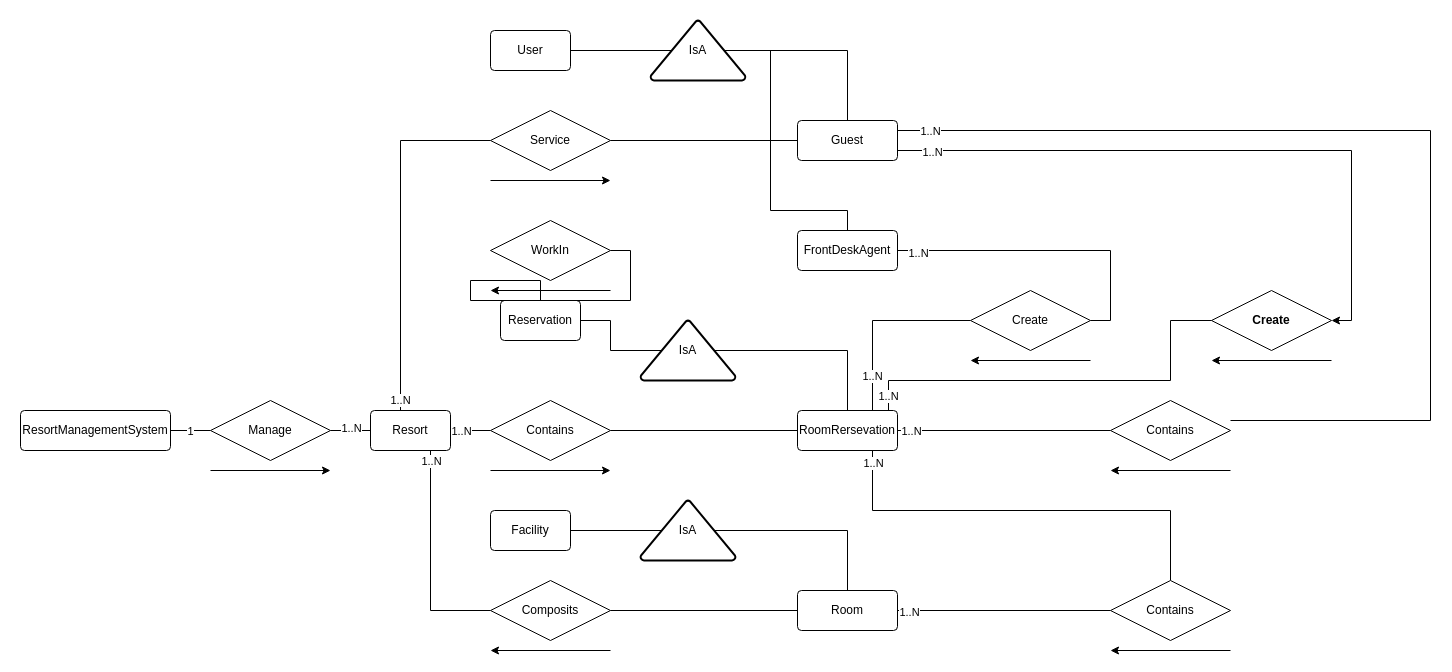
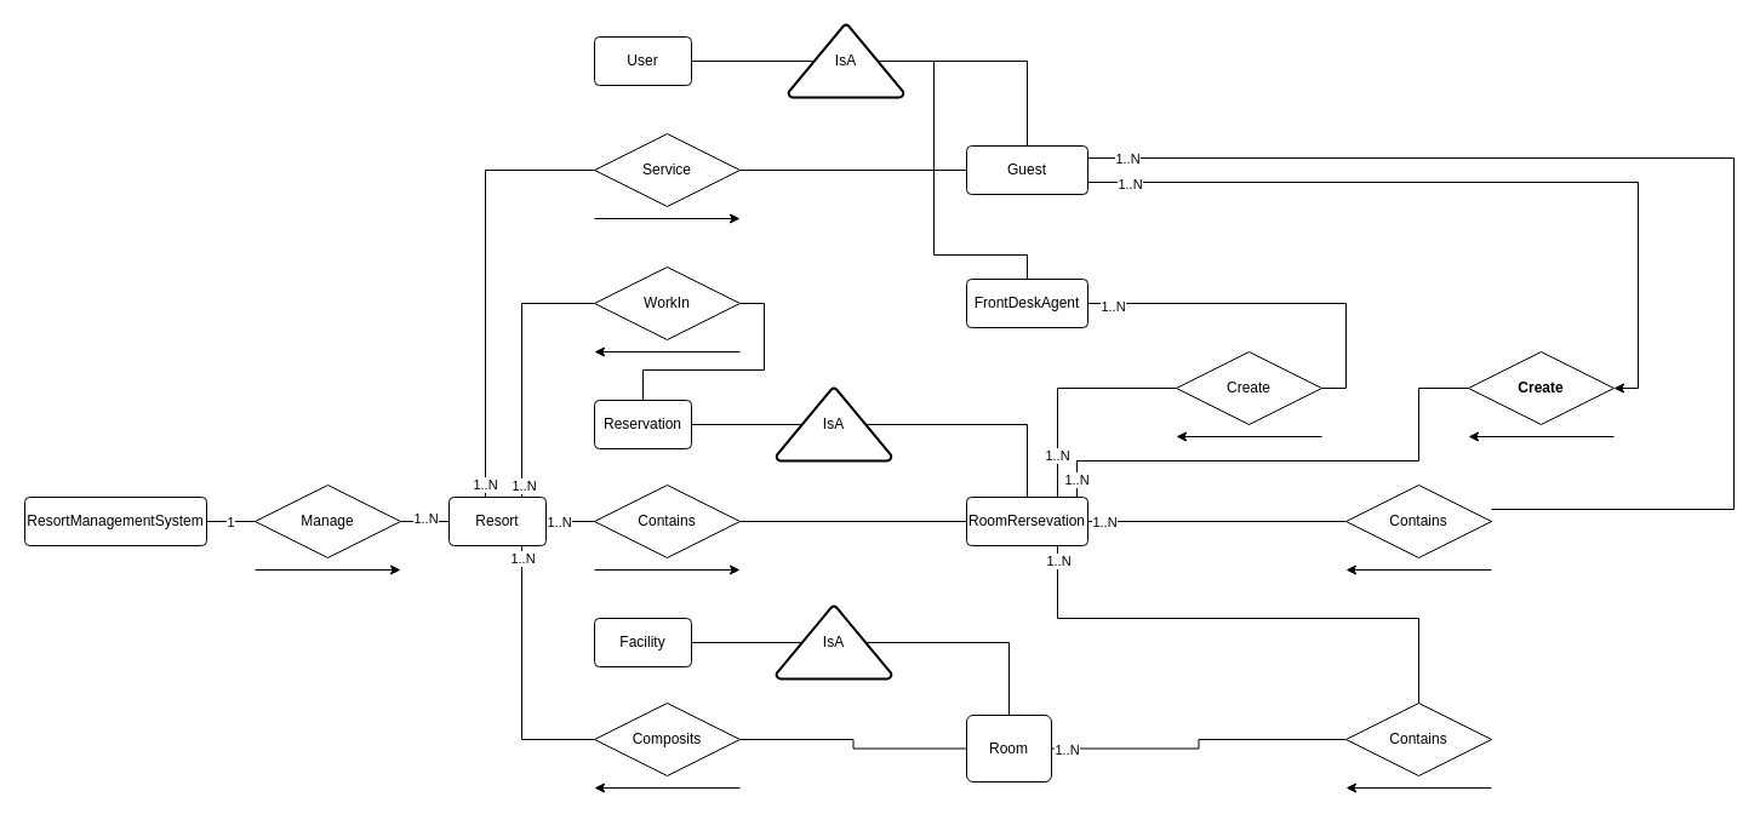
  <mxCell id="0" />
  <mxCell id="1" parent="0" />
  <mxCell id="2" style="edgeStyle=orthogonalEdgeStyle;rounded=0;orthogonalLoop=1;jettySize=auto;html=1;exitX=1;exitY=0.5;exitDx=0;exitDy=0;entryX=0;entryY=0.5;entryDx=0;entryDy=0;endArrow=none;endFill=0;" edge="1" parent="1" source="4" target="7"><mxGeometry relative="1" as="geometry" /></mxCell>
  <mxCell id="3" value="1" style="edgeLabel;html=1;align=center;verticalAlign=middle;resizable=0;points=[];" vertex="1" connectable="0" parent="2"><mxGeometry x="-0.064" relative="1" as="geometry"><mxPoint as="offset" /></mxGeometry></mxCell>
  <mxCell id="4" value="ResortManagementSystem" style="rounded=1;arcSize=10;whiteSpace=wrap;html=1;align=center;" vertex="1" parent="1"><mxGeometry x="20" y="410" width="150" height="40" as="geometry" /></mxCell>
  <mxCell id="5" style="edgeStyle=orthogonalEdgeStyle;rounded=0;orthogonalLoop=1;jettySize=auto;html=1;exitX=1;exitY=0.5;exitDx=0;exitDy=0;entryX=0;entryY=0.5;entryDx=0;entryDy=0;endArrow=none;endFill=0;" edge="1" parent="1" source="7" target="10"><mxGeometry relative="1" as="geometry" /></mxCell>
  <mxCell id="6" value="1..N" style="edgeLabel;html=1;align=center;verticalAlign=middle;resizable=0;points=[];" vertex="1" connectable="0" parent="5"><mxGeometry y="3" relative="1" as="geometry"><mxPoint as="offset" /></mxGeometry></mxCell>
  <mxCell id="7" value="Manage" style="shape=rhombus;perimeter=rhombusPerimeter;whiteSpace=wrap;html=1;align=center;" vertex="1" parent="1"><mxGeometry x="210" y="400" width="120" height="60" as="geometry" /></mxCell>
+ <mxCell id="8" style="edgeStyle=orthogonalEdgeStyle;rounded=0;orthogonalLoop=1;jettySize=auto;html=1;exitX=0.75;exitY=0;exitDx=0;exitDy=0;entryX=0;entryY=0.5;entryDx=0;entryDy=0;endArrow=none;endFill=0;" edge="1" parent="1" source="10" target="56"><mxGeometry relative="1" as="geometry" /></mxCell>
+ <mxCell id="9" value="1..N" style="edgeLabel;html=1;align=center;verticalAlign=middle;resizable=0;points=[];" vertex="1" connectable="0" parent="8"><mxGeometry x="-0.746" y="-1" relative="1" as="geometry"><mxPoint y="18" as="offset" /></mxGeometry></mxCell>
  <mxCell id="10" value="Resort" style="rounded=1;arcSize=10;whiteSpace=wrap;html=1;align=center;" vertex="1" parent="1"><mxGeometry x="370" y="410" width="80" height="40" as="geometry" /></mxCell>
  <mxCell id="11" value="1..N" style="edgeStyle=orthogonalEdgeStyle;rounded=0;orthogonalLoop=1;jettySize=auto;html=1;exitX=0;exitY=0.5;exitDx=0;exitDy=0;entryX=0.75;entryY=0;entryDx=0;entryDy=0;endArrow=none;endFill=0;" edge="1" parent="1" source="13" target="10"><mxGeometry x="0.795" relative="1" as="geometry"><Array as="points"><mxPoint x="400" y="140" /><mxPoint x="400" y="410" /></Array><mxPoint as="offset" /></mxGeometry></mxCell>
  <mxCell id="12" style="edgeStyle=orthogonalEdgeStyle;rounded=0;orthogonalLoop=1;jettySize=auto;html=1;exitX=1;exitY=0.5;exitDx=0;exitDy=0;entryX=0;entryY=0.5;entryDx=0;entryDy=0;endArrow=none;endFill=0;" edge="1" parent="1" source="13" target="41"><mxGeometry relative="1" as="geometry" /></mxCell>
  <mxCell id="13" value="Service" style="shape=rhombus;perimeter=rhombusPerimeter;whiteSpace=wrap;html=1;align=center;" vertex="1" parent="1"><mxGeometry x="490" y="110" width="120" height="60" as="geometry" /></mxCell>
  <mxCell id="14" style="edgeStyle=orthogonalEdgeStyle;rounded=0;orthogonalLoop=1;jettySize=auto;html=1;exitX=0;exitY=0.5;exitDx=0;exitDy=0;entryX=1;entryY=0.5;entryDx=0;entryDy=0;endArrow=none;endFill=0;" edge="1" parent="1" source="17" target="10"><mxGeometry relative="1" as="geometry" /></mxCell>
  <mxCell id="15" value="1..N" style="edgeLabel;html=1;align=center;verticalAlign=middle;resizable=0;points=[];" vertex="1" connectable="0" parent="14"><mxGeometry x="-0.114" y="-2" relative="1" as="geometry"><mxPoint x="-12" y="2" as="offset" /></mxGeometry></mxCell>
  <mxCell id="16" style="edgeStyle=orthogonalEdgeStyle;rounded=0;orthogonalLoop=1;jettySize=auto;html=1;exitX=1;exitY=0.5;exitDx=0;exitDy=0;entryX=0;entryY=0.5;entryDx=0;entryDy=0;endArrow=none;endFill=0;" edge="1" parent="1" source="17" target="50"><mxGeometry relative="1" as="geometry" /></mxCell>
  <mxCell id="17" value="Contains" style="shape=rhombus;perimeter=rhombusPerimeter;whiteSpace=wrap;html=1;align=center;" vertex="1" parent="1"><mxGeometry x="490" y="400" width="120" height="60" as="geometry" /></mxCell>
  <mxCell id="18" style="edgeStyle=orthogonalEdgeStyle;rounded=0;orthogonalLoop=1;jettySize=auto;html=1;exitX=0;exitY=0.5;exitDx=0;exitDy=0;entryX=0.75;entryY=1;entryDx=0;entryDy=0;endArrow=none;endFill=0;" edge="1" parent="1" source="21" target="10"><mxGeometry relative="1" as="geometry" /></mxCell>
  <mxCell id="19" value="1..N" style="edgeLabel;html=1;align=center;verticalAlign=middle;resizable=0;points=[];" vertex="1" connectable="0" parent="18"><mxGeometry x="0.382" y="-2" relative="1" as="geometry"><mxPoint x="-2" y="-58" as="offset" /></mxGeometry></mxCell>
  <mxCell id="20" style="edgeStyle=orthogonalEdgeStyle;rounded=0;orthogonalLoop=1;jettySize=auto;html=1;exitX=1;exitY=0.5;exitDx=0;exitDy=0;entryX=0;entryY=0.5;entryDx=0;entryDy=0;endArrow=none;endFill=0;" edge="1" parent="1" source="21" target="32"><mxGeometry relative="1" as="geometry" /></mxCell>
  <mxCell id="21" value="Composits" style="shape=rhombus;perimeter=rhombusPerimeter;whiteSpace=wrap;html=1;align=center;" vertex="1" parent="1"><mxGeometry x="490" y="580" width="120" height="60" as="geometry" /></mxCell>
  <mxCell id="22" value="User" style="rounded=1;arcSize=10;whiteSpace=wrap;html=1;align=center;" vertex="1" parent="1"><mxGeometry x="490" y="30" width="80" height="40" as="geometry" /></mxCell>
- <mxCell id="23" value="Reservation" style="rounded=1;arcSize=10;whiteSpace=wrap;html=1;align=center;" vertex="1" parent="1"><mxGeometry x="500" y="300" width="80" height="40" as="geometry" /></mxCell>
+ <mxCell id="23" value="Reservation" style="rounded=1;arcSize=10;whiteSpace=wrap;html=1;align=center;" vertex="1" parent="1"><mxGeometry x="490" y="330" width="80" height="40" as="geometry" /></mxCell>
  <mxCell id="24" style="edgeStyle=orthogonalEdgeStyle;rounded=0;orthogonalLoop=1;jettySize=auto;html=1;exitX=1;exitY=0.5;exitDx=0;exitDy=0;entryX=0.22;entryY=0.5;entryDx=0;entryDy=0;endArrow=none;endFill=0;entryPerimeter=0;" edge="1" parent="1" source="25" target="31"><mxGeometry relative="1" as="geometry"><mxPoint x="640" y="530" as="targetPoint" /></mxGeometry></mxCell>
  <mxCell id="25" value="Facility" style="rounded=1;arcSize=10;whiteSpace=wrap;html=1;align=center;" vertex="1" parent="1"><mxGeometry x="490" y="510" width="80" height="40" as="geometry" /></mxCell>
  <mxCell id="26" value="" style="endArrow=classic;html=1;rounded=0;" edge="1" parent="1"><mxGeometry width="50" height="50" relative="1" as="geometry"><mxPoint x="210" y="470" as="sourcePoint" /><mxPoint x="330" y="470" as="targetPoint" /></mxGeometry></mxCell>
  <mxCell id="27" value="" style="endArrow=classic;html=1;rounded=0;" edge="1" parent="1"><mxGeometry width="50" height="50" relative="1" as="geometry"><mxPoint x="490" y="180" as="sourcePoint" /><mxPoint x="610" y="180" as="targetPoint" /></mxGeometry></mxCell>
  <mxCell id="28" value="" style="endArrow=classic;html=1;rounded=0;" edge="1" parent="1"><mxGeometry width="50" height="50" relative="1" as="geometry"><mxPoint x="490" y="470" as="sourcePoint" /><mxPoint x="610" y="470" as="targetPoint" /></mxGeometry></mxCell>
  <mxCell id="29" value="" style="endArrow=classic;html=1;rounded=0;" edge="1" parent="1"><mxGeometry width="50" height="50" relative="1" as="geometry"><mxPoint x="610" y="650" as="sourcePoint" /><mxPoint x="490" y="650" as="targetPoint" /></mxGeometry></mxCell>
  <mxCell id="30" style="edgeStyle=orthogonalEdgeStyle;rounded=0;orthogonalLoop=1;jettySize=auto;html=1;exitX=0.78;exitY=0.5;exitDx=0;exitDy=0;exitPerimeter=0;entryX=0.5;entryY=0;entryDx=0;entryDy=0;endArrow=none;endFill=0;" edge="1" parent="1" source="31" target="32"><mxGeometry relative="1" as="geometry" /></mxCell>
  <mxCell id="31" value="IsA" style="strokeWidth=2;html=1;shape=mxgraph.flowchart.extract_or_measurement;whiteSpace=wrap;" vertex="1" parent="1"><mxGeometry x="640" y="500" width="95" height="60" as="geometry" /></mxCell>
- <mxCell id="32" value="Room" style="rounded=1;arcSize=10;whiteSpace=wrap;html=1;align=center;" vertex="1" parent="1"><mxGeometry x="797" y="590" width="100" height="40" as="geometry" /></mxCell>
+ <mxCell id="32" value="Room" style="rounded=1;arcSize=10;whiteSpace=wrap;html=1;align=center;" vertex="1" parent="1"><mxGeometry x="797" y="590" width="70" height="55" as="geometry" /></mxCell>
  <mxCell id="33" style="edgeStyle=orthogonalEdgeStyle;rounded=0;orthogonalLoop=1;jettySize=auto;html=1;exitX=0.78;exitY=0.5;exitDx=0;exitDy=0;exitPerimeter=0;entryX=0.5;entryY=0;entryDx=0;entryDy=0;endArrow=none;endFill=0;" edge="1" parent="1" source="34" target="50"><mxGeometry relative="1" as="geometry" /></mxCell>
  <mxCell id="34" value="IsA" style="strokeWidth=2;html=1;shape=mxgraph.flowchart.extract_or_measurement;whiteSpace=wrap;" vertex="1" parent="1"><mxGeometry x="640" y="320" width="95" height="60" as="geometry" /></mxCell>
  <mxCell id="35" style="edgeStyle=orthogonalEdgeStyle;rounded=0;orthogonalLoop=1;jettySize=auto;html=1;exitX=1;exitY=0.5;exitDx=0;exitDy=0;entryX=0.22;entryY=0.5;entryDx=0;entryDy=0;entryPerimeter=0;endArrow=none;endFill=0;" edge="1" parent="1" source="23" target="34"><mxGeometry relative="1" as="geometry" /></mxCell>
  <mxCell id="36" style="edgeStyle=orthogonalEdgeStyle;rounded=0;orthogonalLoop=1;jettySize=auto;html=1;exitX=0.78;exitY=0.5;exitDx=0;exitDy=0;exitPerimeter=0;entryX=0.5;entryY=0;entryDx=0;entryDy=0;endArrow=none;endFill=0;" edge="1" parent="1" source="38" target="41"><mxGeometry relative="1" as="geometry" /></mxCell>
  <mxCell id="37" style="edgeStyle=orthogonalEdgeStyle;rounded=0;orthogonalLoop=1;jettySize=auto;html=1;exitX=0.78;exitY=0.5;exitDx=0;exitDy=0;exitPerimeter=0;entryX=0.5;entryY=0;entryDx=0;entryDy=0;endArrow=none;endFill=0;" edge="1" parent="1" source="38" target="45"><mxGeometry relative="1" as="geometry"><Array as="points"><mxPoint x="770" y="50" /><mxPoint x="770" y="210" /><mxPoint x="847" y="210" /></Array></mxGeometry></mxCell>
  <mxCell id="38" value="IsA" style="strokeWidth=2;html=1;shape=mxgraph.flowchart.extract_or_measurement;whiteSpace=wrap;" vertex="1" parent="1"><mxGeometry x="650" y="20" width="95" height="60" as="geometry" /></mxCell>
  <mxCell id="39" style="edgeStyle=orthogonalEdgeStyle;rounded=0;orthogonalLoop=1;jettySize=auto;html=1;exitX=1;exitY=0.75;exitDx=0;exitDy=0;entryX=1;entryY=0.5;entryDx=0;entryDy=0;" edge="1" parent="1" source="41" target="66"><mxGeometry relative="1" as="geometry" /></mxCell>
  <mxCell id="40" value="1..N" style="edgeLabel;html=1;align=center;verticalAlign=middle;resizable=0;points=[];" connectable="0" vertex="1" parent="39"><mxGeometry x="-0.895" y="-1" relative="1" as="geometry"><mxPoint as="offset" /></mxGeometry></mxCell>
  <mxCell id="41" value="Guest" style="rounded=1;arcSize=10;whiteSpace=wrap;html=1;align=center;" vertex="1" parent="1"><mxGeometry x="797" y="120" width="100" height="40" as="geometry" /></mxCell>
  <mxCell id="42" style="edgeStyle=orthogonalEdgeStyle;rounded=0;orthogonalLoop=1;jettySize=auto;html=1;exitX=1;exitY=0.5;exitDx=0;exitDy=0;entryX=0.22;entryY=0.5;entryDx=0;entryDy=0;entryPerimeter=0;endArrow=none;endFill=0;" edge="1" parent="1" source="22" target="38"><mxGeometry relative="1" as="geometry" /></mxCell>
  <mxCell id="43" style="edgeStyle=orthogonalEdgeStyle;rounded=0;orthogonalLoop=1;jettySize=auto;html=1;exitX=1;exitY=0.5;exitDx=0;exitDy=0;entryX=1;entryY=0.5;entryDx=0;entryDy=0;endArrow=none;endFill=0;" edge="1" parent="1" source="45" target="64"><mxGeometry relative="1" as="geometry" /></mxCell>
  <mxCell id="44" value="1..N" style="edgeLabel;html=1;align=center;verticalAlign=middle;resizable=0;points=[];" connectable="0" vertex="1" parent="43"><mxGeometry x="-0.869" y="-2" relative="1" as="geometry"><mxPoint as="offset" /></mxGeometry></mxCell>
  <mxCell id="45" value="FrontDeskAgent" style="rounded=1;arcSize=10;whiteSpace=wrap;html=1;align=center;" vertex="1" parent="1"><mxGeometry x="797" y="230" width="100" height="40" as="geometry" /></mxCell>
  <mxCell id="46" style="edgeStyle=orthogonalEdgeStyle;rounded=0;orthogonalLoop=1;jettySize=auto;html=1;exitX=1;exitY=0.5;exitDx=0;exitDy=0;entryX=0;entryY=0.5;entryDx=0;entryDy=0;endArrow=none;endFill=0;" edge="1" parent="1" source="50" target="53"><mxGeometry relative="1" as="geometry" /></mxCell>
  <mxCell id="47" value="1..N" style="edgeLabel;html=1;align=center;verticalAlign=middle;resizable=0;points=[];" vertex="1" connectable="0" parent="46"><mxGeometry x="-0.896" y="1" relative="1" as="geometry"><mxPoint x="2" y="1" as="offset" /></mxGeometry></mxCell>
  <mxCell id="48" style="edgeStyle=orthogonalEdgeStyle;rounded=0;orthogonalLoop=1;jettySize=auto;html=1;exitX=0.75;exitY=1;exitDx=0;exitDy=0;entryX=0.5;entryY=0;entryDx=0;entryDy=0;endArrow=none;endFill=0;" edge="1" parent="1" source="50" target="60"><mxGeometry relative="1" as="geometry"><Array as="points"><mxPoint x="872" y="510" /><mxPoint x="1170" y="510" /></Array></mxGeometry></mxCell>
  <mxCell id="49" value="1..N" style="edgeLabel;html=1;align=center;verticalAlign=middle;resizable=0;points=[];" vertex="1" connectable="0" parent="48"><mxGeometry x="-0.944" relative="1" as="geometry"><mxPoint as="offset" /></mxGeometry></mxCell>
  <mxCell id="50" value="RoomRersevation" style="rounded=1;arcSize=10;whiteSpace=wrap;html=1;align=center;" vertex="1" parent="1"><mxGeometry x="797" y="410" width="100" height="40" as="geometry" /></mxCell>
  <mxCell id="51" style="edgeStyle=orthogonalEdgeStyle;rounded=0;orthogonalLoop=1;jettySize=auto;html=1;exitX=1;exitY=0.5;exitDx=0;exitDy=0;entryX=1;entryY=0.5;entryDx=0;entryDy=0;endArrow=none;endFill=0;" edge="1" parent="1"><mxGeometry relative="1" as="geometry"><mxPoint x="1230" y="420" as="sourcePoint" /><mxPoint x="897" y="130" as="targetPoint" /><Array as="points"><mxPoint x="1430" y="420" /><mxPoint x="1430" y="130" /></Array></mxGeometry></mxCell>
  <mxCell id="52" value="1..N" style="edgeLabel;html=1;align=center;verticalAlign=middle;resizable=0;points=[];" connectable="0" vertex="1" parent="51"><mxGeometry x="0.937" relative="1" as="geometry"><mxPoint as="offset" /></mxGeometry></mxCell>
  <mxCell id="53" value="Contains" style="shape=rhombus;perimeter=rhombusPerimeter;whiteSpace=wrap;html=1;align=center;" vertex="1" parent="1"><mxGeometry x="1110" y="400" width="120" height="60" as="geometry" /></mxCell>
  <mxCell id="54" value="" style="endArrow=classic;html=1;rounded=0;" edge="1" parent="1"><mxGeometry width="50" height="50" relative="1" as="geometry"><mxPoint x="1230" y="470" as="sourcePoint" /><mxPoint x="1110" y="470" as="targetPoint" /></mxGeometry></mxCell>
  <mxCell id="55" style="edgeStyle=orthogonalEdgeStyle;rounded=0;orthogonalLoop=1;jettySize=auto;html=1;exitX=1;exitY=0.5;exitDx=0;exitDy=0;endArrow=none;endFill=0;" edge="1" parent="1" source="56" target="23"><mxGeometry relative="1" as="geometry" /></mxCell>
  <mxCell id="56" value="WorkIn" style="shape=rhombus;perimeter=rhombusPerimeter;whiteSpace=wrap;html=1;align=center;" vertex="1" parent="1"><mxGeometry x="490" y="220" width="120" height="60" as="geometry" /></mxCell>
  <mxCell id="57" value="" style="endArrow=classic;html=1;rounded=0;" edge="1" parent="1"><mxGeometry width="50" height="50" relative="1" as="geometry"><mxPoint x="610" y="290" as="sourcePoint" /><mxPoint x="490" y="290" as="targetPoint" /></mxGeometry></mxCell>
  <mxCell id="58" style="edgeStyle=orthogonalEdgeStyle;rounded=0;orthogonalLoop=1;jettySize=auto;html=1;exitX=0;exitY=0.5;exitDx=0;exitDy=0;entryX=1;entryY=0.5;entryDx=0;entryDy=0;endArrow=none;endFill=0;" edge="1" parent="1" source="60" target="32"><mxGeometry relative="1" as="geometry" /></mxCell>
  <mxCell id="59" value="1..N" style="edgeLabel;html=1;align=center;verticalAlign=middle;resizable=0;points=[];" vertex="1" connectable="0" parent="58"><mxGeometry x="0.901" y="1" relative="1" as="geometry"><mxPoint as="offset" /></mxGeometry></mxCell>
  <mxCell id="60" value="Contains" style="shape=rhombus;perimeter=rhombusPerimeter;whiteSpace=wrap;html=1;align=center;" vertex="1" parent="1"><mxGeometry x="1110" y="580" width="120" height="60" as="geometry" /></mxCell>
  <mxCell id="61" value="" style="endArrow=classic;html=1;rounded=0;" edge="1" parent="1"><mxGeometry width="50" height="50" relative="1" as="geometry"><mxPoint x="1230" y="650" as="sourcePoint" /><mxPoint x="1110" y="650" as="targetPoint" /></mxGeometry></mxCell>
  <mxCell id="62" style="edgeStyle=orthogonalEdgeStyle;rounded=0;orthogonalLoop=1;jettySize=auto;html=1;exitX=0;exitY=0.5;exitDx=0;exitDy=0;entryX=0.75;entryY=0;entryDx=0;entryDy=0;endArrow=none;endFill=0;" edge="1" parent="1" source="64" target="50"><mxGeometry relative="1" as="geometry" /></mxCell>
  <mxCell id="63" value="1..N" style="edgeLabel;html=1;align=center;verticalAlign=middle;resizable=0;points=[];" connectable="0" vertex="1" parent="62"><mxGeometry x="0.63" y="-1" relative="1" as="geometry"><mxPoint as="offset" /></mxGeometry></mxCell>
  <mxCell id="64" value="Create" style="shape=rhombus;perimeter=rhombusPerimeter;whiteSpace=wrap;html=1;align=center;" vertex="1" parent="1"><mxGeometry x="970" y="290" width="120" height="60" as="geometry" /></mxCell>
  <mxCell id="65" value="" style="endArrow=classic;html=1;rounded=0;" edge="1" parent="1"><mxGeometry width="50" height="50" relative="1" as="geometry"><mxPoint x="1090" y="360" as="sourcePoint" /><mxPoint x="970" y="360" as="targetPoint" /></mxGeometry></mxCell>
  <mxCell id="66" value="Create" style="shape=rhombus;perimeter=rhombusPerimeter;whiteSpace=wrap;html=1;align=center;fontStyle=1" vertex="1" parent="1"><mxGeometry x="1211" y="290" width="120" height="60" as="geometry" /></mxCell>
  <mxCell id="67" value="" style="endArrow=classic;html=1;rounded=0;" edge="1" parent="1"><mxGeometry width="50" height="50" relative="1" as="geometry"><mxPoint x="1331" y="360" as="sourcePoint" /><mxPoint x="1211" y="360" as="targetPoint" /></mxGeometry></mxCell>
  <mxCell id="68" style="edgeStyle=orthogonalEdgeStyle;rounded=0;orthogonalLoop=1;jettySize=auto;html=1;exitX=0;exitY=0.5;exitDx=0;exitDy=0;entryX=0.91;entryY=0;entryDx=0;entryDy=0;entryPerimeter=0;endArrow=none;endFill=0;" edge="1" parent="1" source="66" target="50"><mxGeometry relative="1" as="geometry"><Array as="points"><mxPoint x="1170" y="320" /><mxPoint x="1170" y="380" /><mxPoint x="888" y="380" /></Array></mxGeometry></mxCell>
  <mxCell id="69" value="1..N" style="edgeLabel;html=1;align=center;verticalAlign=middle;resizable=0;points=[];" connectable="0" vertex="1" parent="68"><mxGeometry x="0.928" y="-1" relative="1" as="geometry"><mxPoint as="offset" /></mxGeometry></mxCell>
